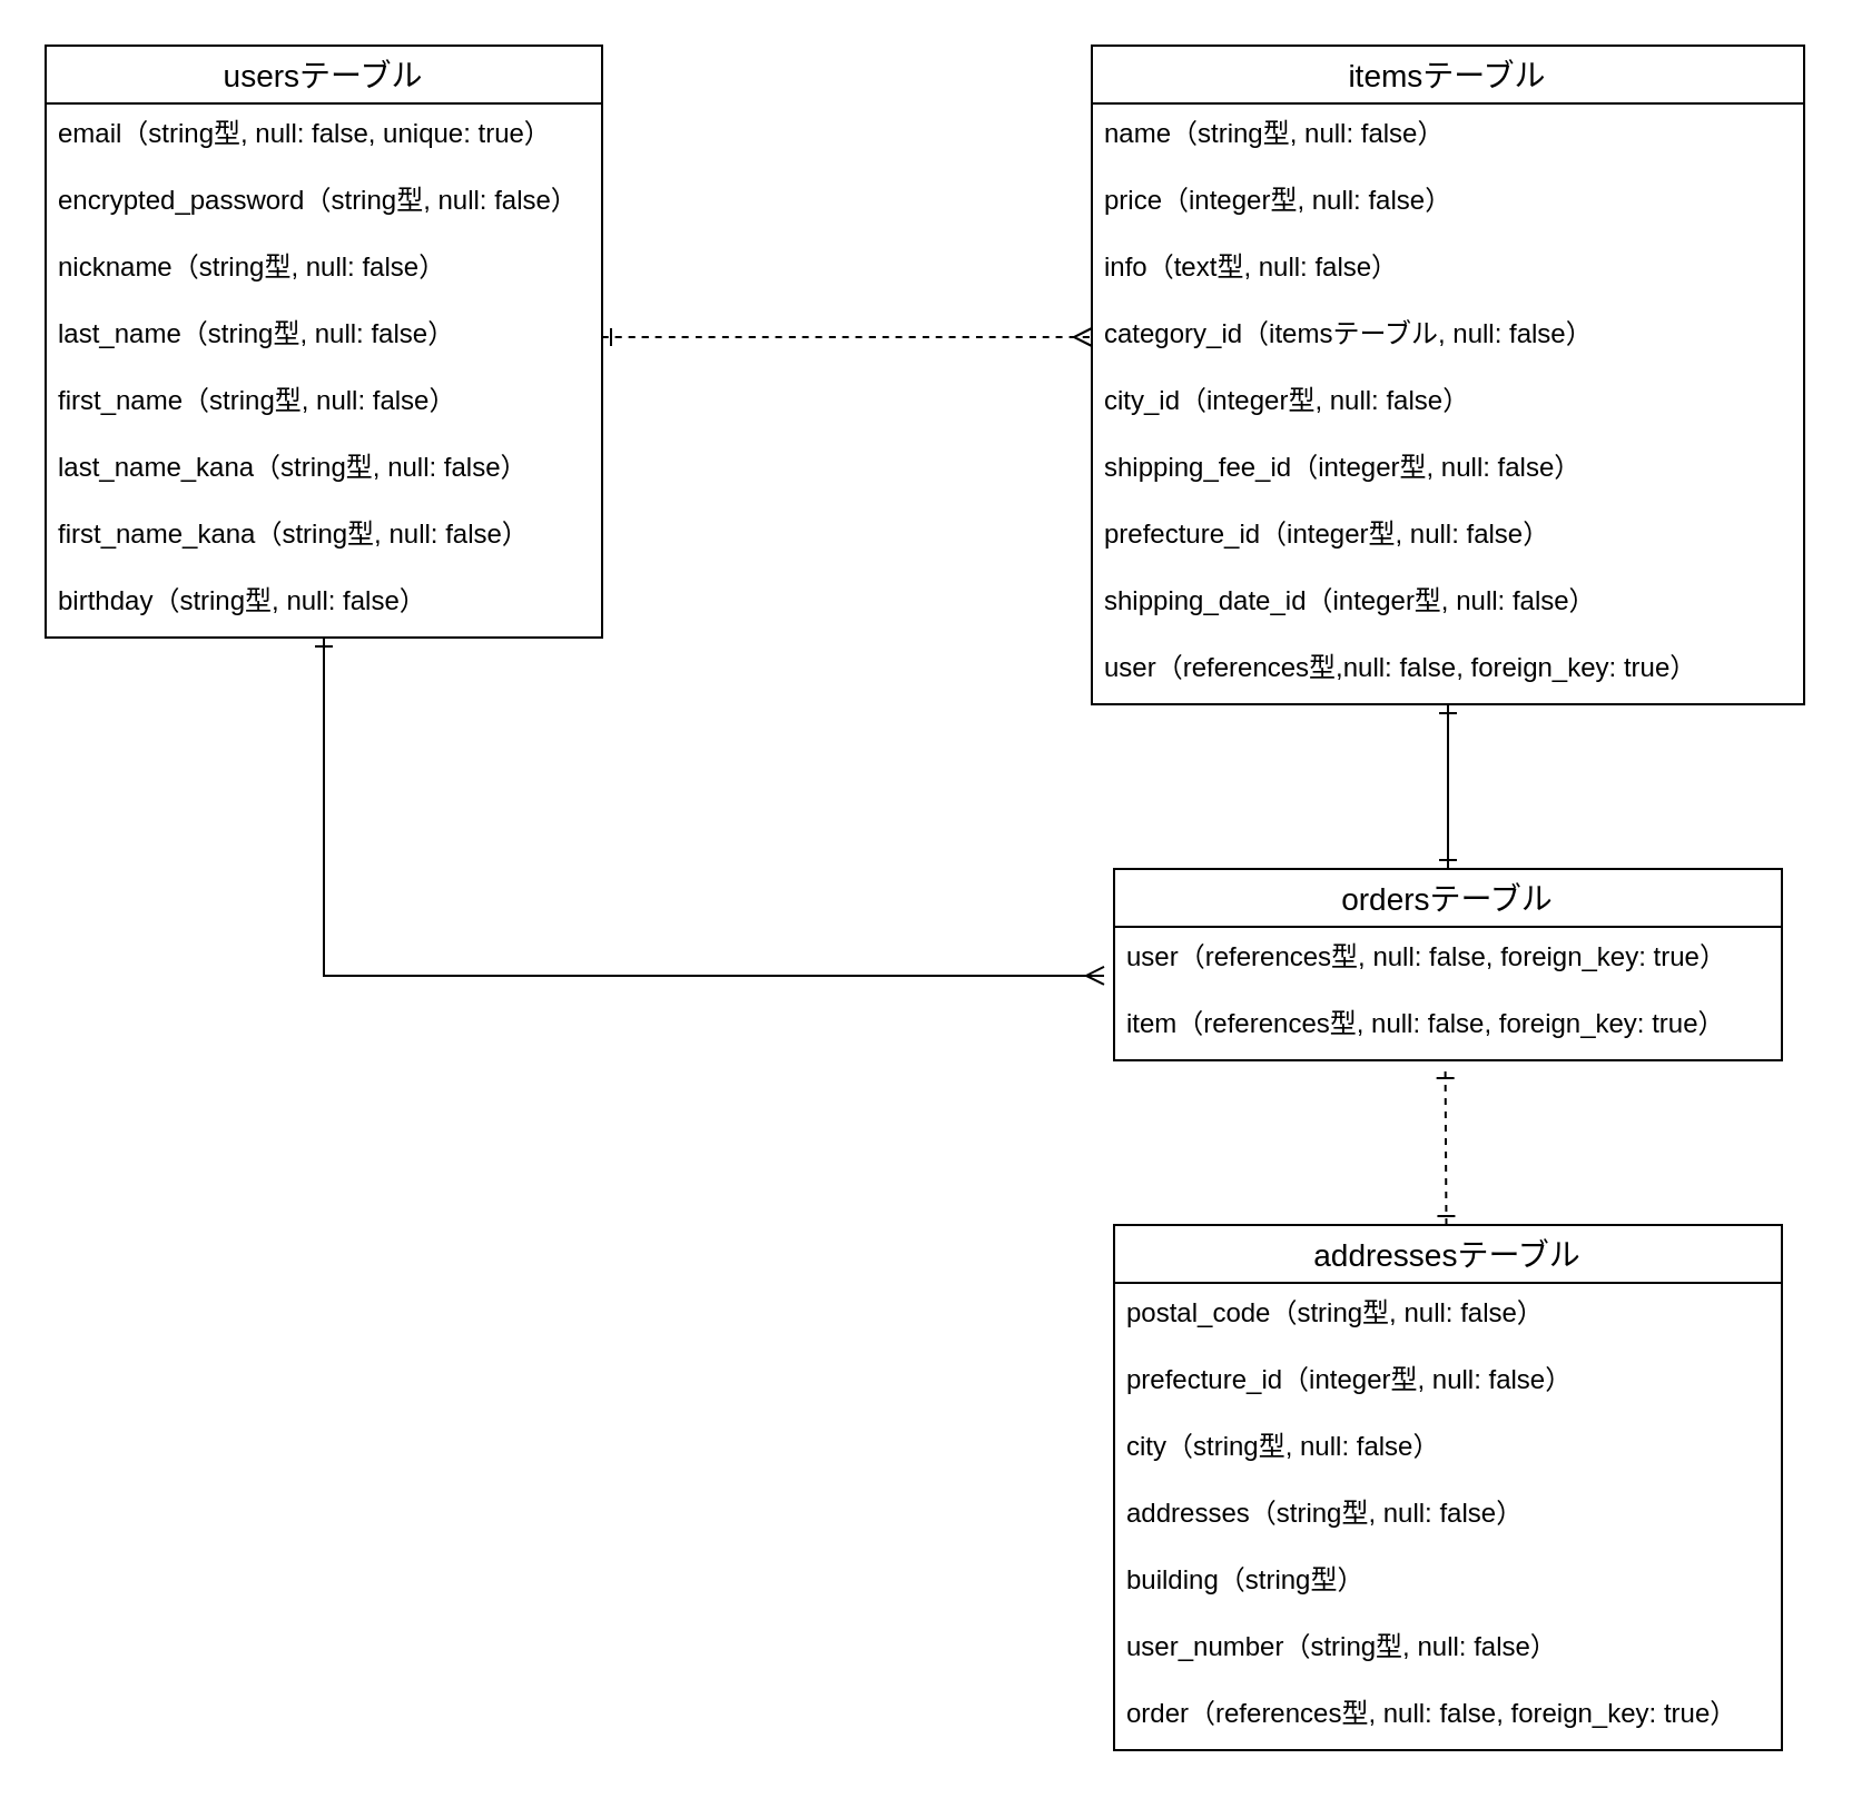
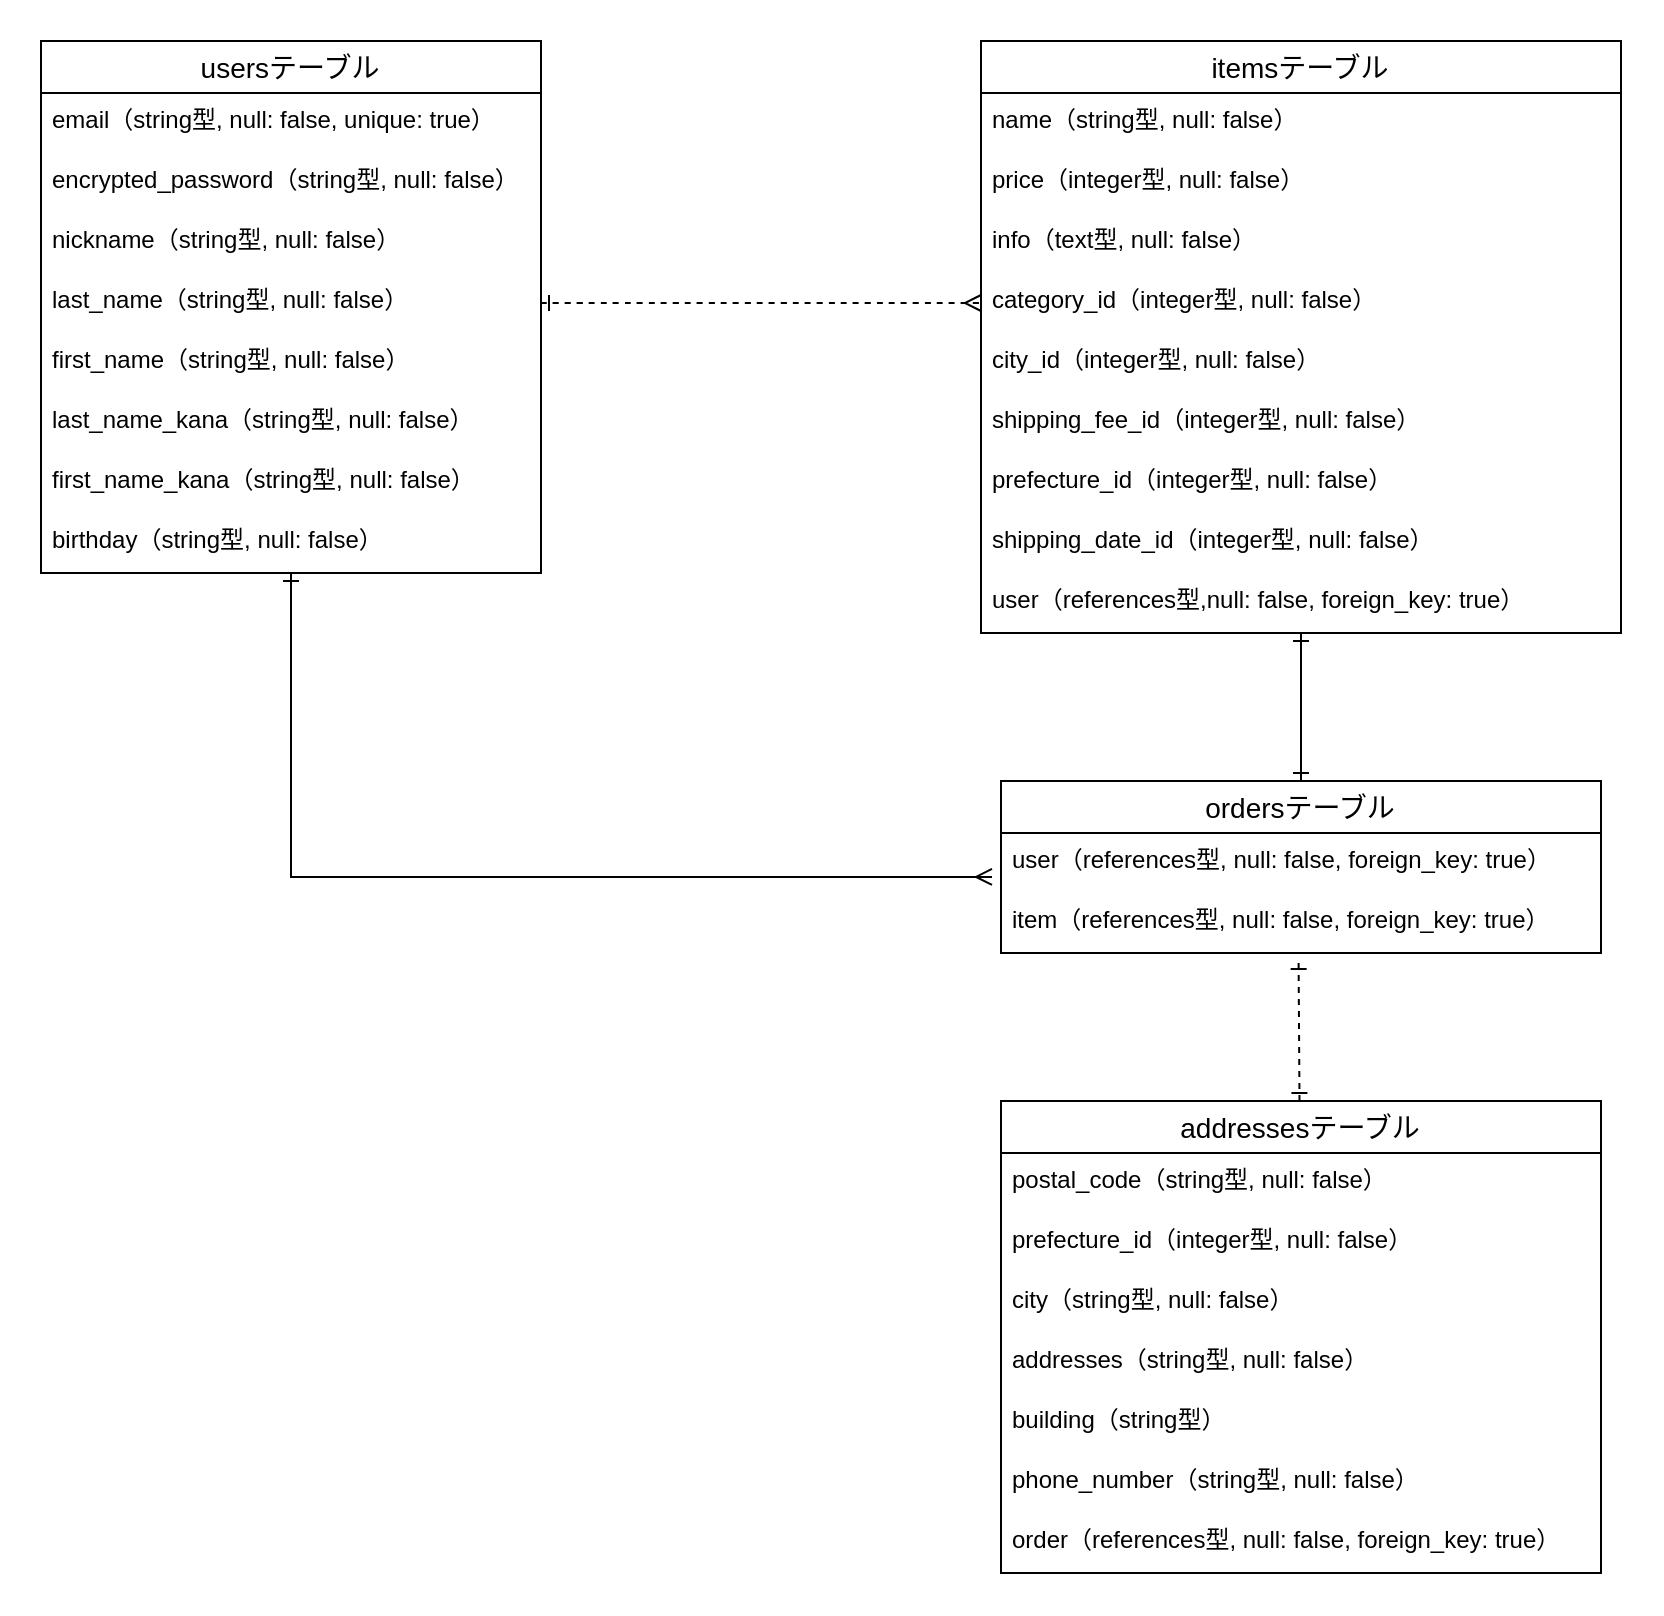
  <mxCell id="0" />
  <mxCell id="1" parent="0" />
  <mxCell id="2" value="usersテーブル" style="swimlane;fontStyle=0;childLayout=stackLayout;horizontal=1;startSize=26;horizontalStack=0;resizeParent=1;resizeParentMax=0;resizeLast=0;collapsible=1;marginBottom=0;align=center;fontSize=14;fontColor=default;" parent="1" vertex="1"><mxGeometry x="20" y="20" width="250" height="266" as="geometry"><mxRectangle x="50" y="110" width="130" height="30" as="alternateBounds" /></mxGeometry></mxCell>
  <mxCell id="3" value="email（string型, null: false, unique: true）" style="text;strokeColor=none;fillColor=none;spacingLeft=4;spacingRight=4;overflow=hidden;rotatable=0;points=[[0,0.5],[1,0.5]];portConstraint=eastwest;fontSize=12;" parent="2" vertex="1"><mxGeometry y="26" width="250" height="30" as="geometry" /></mxCell>
  <mxCell id="4" value="encrypted_password（string型, null: false）" style="text;strokeColor=none;fillColor=none;spacingLeft=4;spacingRight=4;overflow=hidden;rotatable=0;points=[[0,0.5],[1,0.5]];portConstraint=eastwest;fontSize=12;" parent="2" vertex="1"><mxGeometry y="56" width="250" height="30" as="geometry" /></mxCell>
  <mxCell id="5" value="nickname（string型, null: false）" style="text;strokeColor=none;fillColor=none;spacingLeft=4;spacingRight=4;overflow=hidden;rotatable=0;points=[[0,0.5],[1,0.5]];portConstraint=eastwest;fontSize=12;" parent="2" vertex="1"><mxGeometry y="86" width="250" height="30" as="geometry" /></mxCell>
  <mxCell id="6" value="last_name（string型, null: false）" style="text;strokeColor=none;fillColor=none;spacingLeft=4;spacingRight=4;overflow=hidden;rotatable=0;points=[[0,0.5],[1,0.5]];portConstraint=eastwest;fontSize=12;" parent="2" vertex="1"><mxGeometry y="116" width="250" height="30" as="geometry" /></mxCell>
  <mxCell id="7" value="first_name（string型, null: false）" style="text;strokeColor=none;fillColor=none;spacingLeft=4;spacingRight=4;overflow=hidden;rotatable=0;points=[[0,0.5],[1,0.5]];portConstraint=eastwest;fontSize=12;" parent="2" vertex="1"><mxGeometry y="146" width="250" height="30" as="geometry" /></mxCell>
  <mxCell id="8" value="last_name_kana（string型, null: false）" style="text;strokeColor=none;fillColor=none;spacingLeft=4;spacingRight=4;overflow=hidden;rotatable=0;points=[[0,0.5],[1,0.5]];portConstraint=eastwest;fontSize=12;" parent="2" vertex="1"><mxGeometry y="176" width="250" height="30" as="geometry" /></mxCell>
  <mxCell id="9" value="first_name_kana（string型, null: false）" style="text;strokeColor=none;fillColor=none;spacingLeft=4;spacingRight=4;overflow=hidden;rotatable=0;points=[[0,0.5],[1,0.5]];portConstraint=eastwest;fontSize=12;" parent="2" vertex="1"><mxGeometry y="206" width="250" height="30" as="geometry" /></mxCell>
  <mxCell id="10" value="birthday（string型, null: false）" style="text;strokeColor=none;fillColor=none;spacingLeft=4;spacingRight=4;overflow=hidden;rotatable=0;points=[[0,0.5],[1,0.5]];portConstraint=eastwest;fontSize=12;" parent="2" vertex="1"><mxGeometry y="236" width="250" height="30" as="geometry" /></mxCell>
  <mxCell id="11" value="itemsテーブル" style="swimlane;fontStyle=0;childLayout=stackLayout;horizontal=1;startSize=26;horizontalStack=0;resizeParent=1;resizeParentMax=0;resizeLast=0;collapsible=1;marginBottom=0;align=center;fontSize=14;" parent="1" vertex="1"><mxGeometry x="490" y="20" width="320" height="296" as="geometry" /></mxCell>
  <mxCell id="12" value="name（string型, null: false）" style="text;strokeColor=none;fillColor=none;spacingLeft=4;spacingRight=4;overflow=hidden;rotatable=0;points=[[0,0.5],[1,0.5]];portConstraint=eastwest;fontSize=12;" parent="11" vertex="1"><mxGeometry y="26" width="320" height="30" as="geometry" /></mxCell>
  <mxCell id="13" value="price（integer型, null: false）" style="text;strokeColor=none;fillColor=none;spacingLeft=4;spacingRight=4;overflow=hidden;rotatable=0;points=[[0,0.5],[1,0.5]];portConstraint=eastwest;fontSize=12;" parent="11" vertex="1"><mxGeometry y="56" width="320" height="30" as="geometry" /></mxCell>
  <mxCell id="14" value="info（text型, null: false）" style="text;strokeColor=none;fillColor=none;spacingLeft=4;spacingRight=4;overflow=hidden;rotatable=0;points=[[0,0.5],[1,0.5]];portConstraint=eastwest;fontSize=12;" parent="11" vertex="1"><mxGeometry y="86" width="320" height="30" as="geometry" /></mxCell>
- <mxCell id="15" value="category_id（itemsテーブル, null: false）" style="text;strokeColor=none;fillColor=none;spacingLeft=4;spacingRight=4;overflow=hidden;rotatable=0;points=[[0,0.5],[1,0.5]];portConstraint=eastwest;fontSize=12;" parent="11" vertex="1"><mxGeometry y="116" width="320" height="30" as="geometry" /></mxCell>
+ <mxCell id="15" value="category_id（integer型, null: false）" style="text;strokeColor=none;fillColor=none;spacingLeft=4;spacingRight=4;overflow=hidden;rotatable=0;points=[[0,0.5],[1,0.5]];portConstraint=eastwest;fontSize=12;" parent="11" vertex="1"><mxGeometry y="116" width="320" height="30" as="geometry" /></mxCell>
  <mxCell id="16" value="city_id（integer型, null: false）" style="text;strokeColor=none;fillColor=none;spacingLeft=4;spacingRight=4;overflow=hidden;rotatable=0;points=[[0,0.5],[1,0.5]];portConstraint=eastwest;fontSize=12;labelBackgroundColor=none;" parent="11" vertex="1"><mxGeometry y="146" width="320" height="30" as="geometry" /></mxCell>
  <mxCell id="17" value="shipping_fee_id（integer型, null: false）" style="text;strokeColor=none;fillColor=none;spacingLeft=4;spacingRight=4;overflow=hidden;rotatable=0;points=[[0,0.5],[1,0.5]];portConstraint=eastwest;fontSize=12;" parent="11" vertex="1"><mxGeometry y="176" width="320" height="30" as="geometry" /></mxCell>
  <mxCell id="18" value="prefecture_id（integer型, null: false）" style="text;strokeColor=none;fillColor=none;spacingLeft=4;spacingRight=4;overflow=hidden;rotatable=0;points=[[0,0.5],[1,0.5]];portConstraint=eastwest;fontSize=12;" parent="11" vertex="1"><mxGeometry y="206" width="320" height="30" as="geometry" /></mxCell>
  <mxCell id="19" value="shipping_date_id（integer型, null: false）" style="text;strokeColor=none;fillColor=none;spacingLeft=4;spacingRight=4;overflow=hidden;rotatable=0;points=[[0,0.5],[1,0.5]];portConstraint=eastwest;fontSize=12;" parent="11" vertex="1"><mxGeometry y="236" width="320" height="30" as="geometry" /></mxCell>
  <mxCell id="20" value="user（references型,null: false, foreign_key: true）" style="text;strokeColor=none;fillColor=none;spacingLeft=4;spacingRight=4;overflow=hidden;rotatable=0;points=[[0,0.5],[1,0.5]];portConstraint=eastwest;fontSize=12;" parent="11" vertex="1"><mxGeometry y="266" width="320" height="30" as="geometry" /></mxCell>
  <mxCell id="21" style="edgeStyle=none;html=1;entryX=0;entryY=0.5;entryDx=0;entryDy=0;endArrow=ERmany;endFill=0;strokeColor=default;endSize=6;strokeWidth=1;startArrow=ERone;startFill=0;jumpSize=6;jumpStyle=none;sourcePerimeterSpacing=0;curved=1;dashed=1;" parent="1" source="6" target="15" edge="1"><mxGeometry relative="1" as="geometry" /></mxCell>
  <mxCell id="22" value="ordersテーブル" style="swimlane;fontStyle=0;childLayout=stackLayout;horizontal=1;startSize=26;horizontalStack=0;resizeParent=1;resizeParentMax=0;resizeLast=0;collapsible=1;marginBottom=0;align=center;fontSize=14;" parent="1" vertex="1"><mxGeometry x="500" y="390" width="300" height="86" as="geometry" /></mxCell>
  <mxCell id="23" value="user（references型, null: false, foreign_key: true）" style="text;strokeColor=none;fillColor=none;spacingLeft=4;spacingRight=4;overflow=hidden;rotatable=0;points=[[0,0.5],[1,0.5]];portConstraint=eastwest;fontSize=12;" parent="22" vertex="1"><mxGeometry y="26" width="300" height="30" as="geometry" /></mxCell>
  <mxCell id="24" value="item（references型, null: false, foreign_key: true）" style="text;strokeColor=none;fillColor=none;spacingLeft=4;spacingRight=4;overflow=hidden;rotatable=0;points=[[0,0.5],[1,0.5]];portConstraint=eastwest;fontSize=12;" parent="22" vertex="1"><mxGeometry y="56" width="300" height="30" as="geometry" /></mxCell>
  <mxCell id="25" style="edgeStyle=none;rounded=0;jumpStyle=none;jumpSize=6;html=1;entryX=0.496;entryY=1.133;entryDx=0;entryDy=0;entryPerimeter=0;strokeColor=default;strokeWidth=1;startArrow=ERone;startFill=0;endArrow=ERone;endFill=0;endSize=6;sourcePerimeterSpacing=0;dashed=1;" parent="1" source="26" target="24" edge="1"><mxGeometry relative="1" as="geometry" /></mxCell>
  <mxCell id="26" value="addressesテーブル" style="swimlane;fontStyle=0;childLayout=stackLayout;horizontal=1;startSize=26;horizontalStack=0;resizeParent=1;resizeParentMax=0;resizeLast=0;collapsible=1;marginBottom=0;align=center;fontSize=14;" parent="1" vertex="1"><mxGeometry x="500" y="550" width="300" height="236" as="geometry" /></mxCell>
  <mxCell id="27" value="postal_code（string型, null: false）" style="text;strokeColor=none;fillColor=none;spacingLeft=4;spacingRight=4;overflow=hidden;rotatable=0;points=[[0,0.5],[1,0.5]];portConstraint=eastwest;fontSize=12;" parent="26" vertex="1"><mxGeometry y="26" width="300" height="30" as="geometry" /></mxCell>
  <mxCell id="28" value="prefecture_id（integer型, null: false）" style="text;strokeColor=none;fillColor=none;spacingLeft=4;spacingRight=4;overflow=hidden;rotatable=0;points=[[0,0.5],[1,0.5]];portConstraint=eastwest;fontSize=12;" parent="26" vertex="1"><mxGeometry y="56" width="300" height="30" as="geometry" /></mxCell>
  <mxCell id="29" value="city（string型, null: false）" style="text;strokeColor=none;fillColor=none;spacingLeft=4;spacingRight=4;overflow=hidden;rotatable=0;points=[[0,0.5],[1,0.5]];portConstraint=eastwest;fontSize=12;" parent="26" vertex="1"><mxGeometry y="86" width="300" height="30" as="geometry" /></mxCell>
  <mxCell id="30" value="addresses（string型, null: false）" style="text;strokeColor=none;fillColor=none;spacingLeft=4;spacingRight=4;overflow=hidden;rotatable=0;points=[[0,0.5],[1,0.5]];portConstraint=eastwest;fontSize=12;" parent="26" vertex="1"><mxGeometry y="116" width="300" height="30" as="geometry" /></mxCell>
  <mxCell id="31" value="building（string型）" style="text;strokeColor=none;fillColor=none;spacingLeft=4;spacingRight=4;overflow=hidden;rotatable=0;points=[[0,0.5],[1,0.5]];portConstraint=eastwest;fontSize=12;" parent="26" vertex="1"><mxGeometry y="146" width="300" height="30" as="geometry" /></mxCell>
- <mxCell id="32" value="user_number（string型, null: false）" style="text;strokeColor=none;fillColor=none;spacingLeft=4;spacingRight=4;overflow=hidden;rotatable=0;points=[[0,0.5],[1,0.5]];portConstraint=eastwest;fontSize=12;" parent="26" vertex="1"><mxGeometry y="176" width="300" height="30" as="geometry" /></mxCell>
+ <mxCell id="32" value="phone_number（string型, null: false）" style="text;strokeColor=none;fillColor=none;spacingLeft=4;spacingRight=4;overflow=hidden;rotatable=0;points=[[0,0.5],[1,0.5]];portConstraint=eastwest;fontSize=12;" parent="26" vertex="1"><mxGeometry y="176" width="300" height="30" as="geometry" /></mxCell>
  <mxCell id="33" value="order（references型, null: false, foreign_key: true）" style="text;strokeColor=none;fillColor=none;spacingLeft=4;spacingRight=4;overflow=hidden;rotatable=0;points=[[0,0.5],[1,0.5]];portConstraint=eastwest;fontSize=12;" parent="26" vertex="1"><mxGeometry y="206" width="300" height="30" as="geometry" /></mxCell>
  <mxCell id="34" style="edgeStyle=none;rounded=0;jumpStyle=none;jumpSize=6;html=1;strokeColor=default;strokeWidth=1;startArrow=ERone;startFill=0;endArrow=ERmany;endFill=0;endSize=6;sourcePerimeterSpacing=0;entryX=-0.015;entryY=0.733;entryDx=0;entryDy=0;entryPerimeter=0;" parent="1" source="10" target="23" edge="1"><mxGeometry relative="1" as="geometry"><mxPoint x="300" y="430" as="targetPoint" /><Array as="points"><mxPoint x="145" y="438" /></Array></mxGeometry></mxCell>
  <mxCell id="35" style="edgeStyle=none;rounded=0;jumpStyle=none;jumpSize=6;html=1;entryX=0.5;entryY=0;entryDx=0;entryDy=0;strokeColor=default;strokeWidth=1;startArrow=ERone;startFill=0;endArrow=ERone;endFill=0;endSize=6;sourcePerimeterSpacing=0;" parent="1" source="20" target="22" edge="1"><mxGeometry relative="1" as="geometry" /></mxCell>
